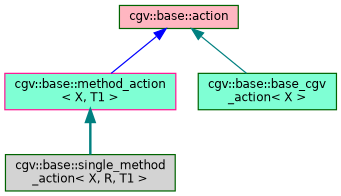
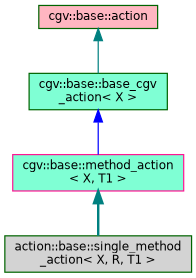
  digraph {
    node [color=darkgreen fillcolor=aquamarine fontname=Helvetica fontsize=10 shape=record style=filled]
    edge [color=teal dir=back fontname=Helvetica fontsize=10 labelfontname=Helvetica labelfontsize=10 style=solid]
-   n1 [fillcolor=lightgrey fontcolor=black height=0.2 label="cgv::base::single_method\l_action\< X, R, T1 \>" width=0.4]
+   n1 [fillcolor=lightgrey fontcolor=black height=0.2 label="action::base::single_method\l_action\< X, R, T1 \>" width=0.4]
    n2 [color=deeppink height=0.2 label="cgv::base::method_action\l\< X, T1 \>" width=0.4]
    n3 [height=0.2 label="cgv::base::base_cgv\l_action\< X \>" width=0.4]
    n4 [fillcolor=lightpink height=0.2 label="cgv::base::action" width=0.4]
    n2 -> n1 [style=bold]
-   n4 -> n2 [color=blue]
+   n3 -> n2 [color=blue]
    n4 -> n3
  }
